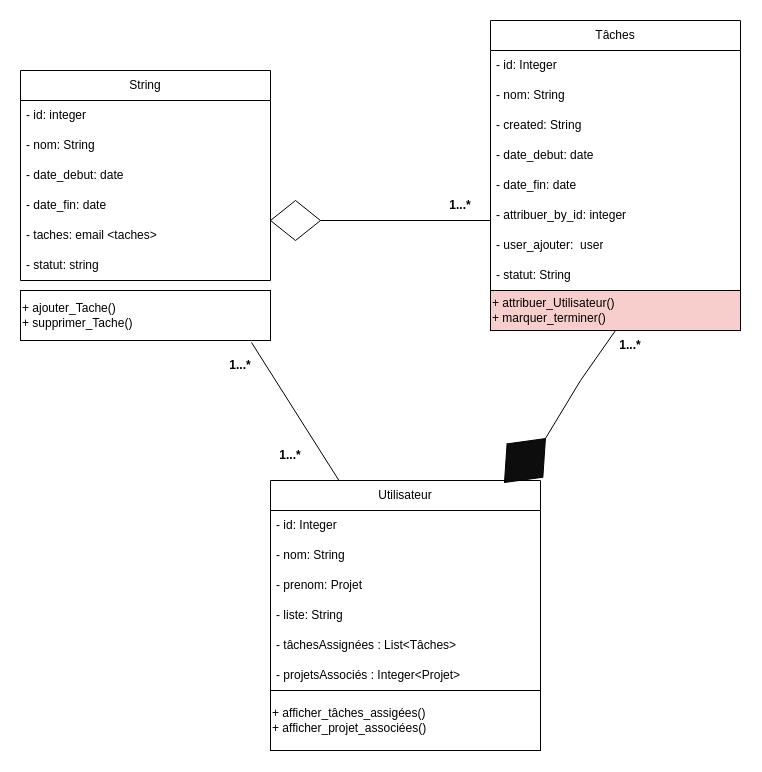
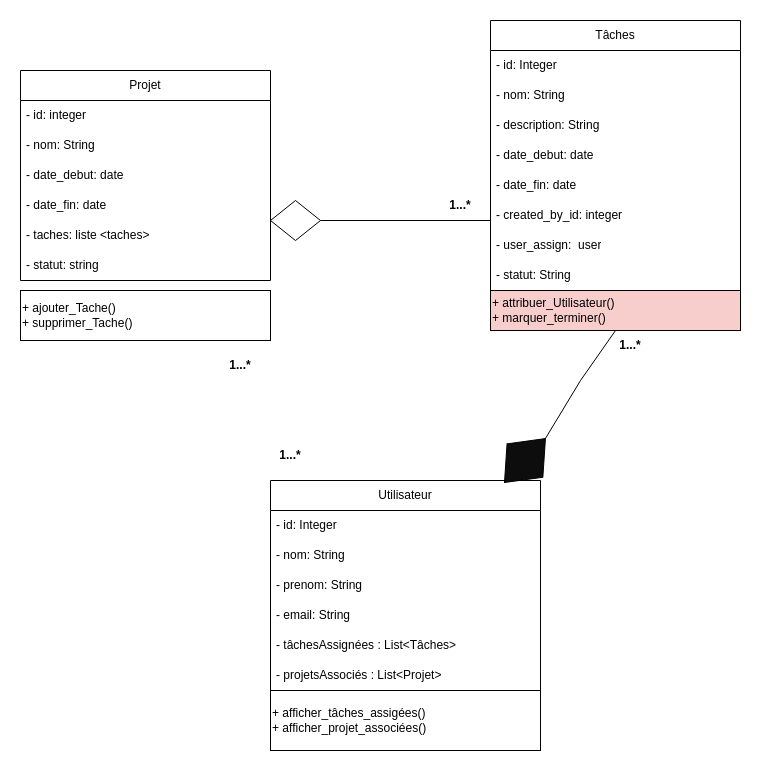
  <mxCell id="0" />
  <mxCell id="1" parent="0" />
- <mxCell id="2" value="String" style="swimlane;fontStyle=0;childLayout=stackLayout;horizontal=1;startSize=30;horizontalStack=0;resizeParent=1;resizeParentMax=0;resizeLast=0;collapsible=1;marginBottom=0;whiteSpace=wrap;html=1;" vertex="1" parent="1"><mxGeometry x="20" y="70" width="250" height="210" as="geometry" /></mxCell>
+ <mxCell id="2" value="Projet" style="swimlane;fontStyle=0;childLayout=stackLayout;horizontal=1;startSize=30;horizontalStack=0;resizeParent=1;resizeParentMax=0;resizeLast=0;collapsible=1;marginBottom=0;whiteSpace=wrap;html=1;" vertex="1" parent="1"><mxGeometry x="20" y="70" width="250" height="210" as="geometry" /></mxCell>
  <mxCell id="3" value="- id: integer" style="text;strokeColor=none;fillColor=none;align=left;verticalAlign=middle;spacingLeft=4;spacingRight=4;overflow=hidden;points=[[0,0.5],[1,0.5]];portConstraint=eastwest;rotatable=0;whiteSpace=wrap;html=1;" vertex="1" parent="2"><mxGeometry y="30" width="250" height="30" as="geometry" /></mxCell>
  <mxCell id="4" value="- nom: String" style="text;strokeColor=none;fillColor=none;align=left;verticalAlign=middle;spacingLeft=4;spacingRight=4;overflow=hidden;points=[[0,0.5],[1,0.5]];portConstraint=eastwest;rotatable=0;whiteSpace=wrap;html=1;" vertex="1" parent="2"><mxGeometry y="60" width="250" height="30" as="geometry" /></mxCell>
  <mxCell id="5" value="- date_debut: date" style="text;strokeColor=none;fillColor=none;align=left;verticalAlign=middle;spacingLeft=4;spacingRight=4;overflow=hidden;points=[[0,0.5],[1,0.5]];portConstraint=eastwest;rotatable=0;whiteSpace=wrap;html=1;" vertex="1" parent="2"><mxGeometry y="90" width="250" height="30" as="geometry" /></mxCell>
  <mxCell id="6" value="- date_fin: date" style="text;strokeColor=none;fillColor=none;align=left;verticalAlign=middle;spacingLeft=4;spacingRight=4;overflow=hidden;points=[[0,0.5],[1,0.5]];portConstraint=eastwest;rotatable=0;whiteSpace=wrap;html=1;" vertex="1" parent="2"><mxGeometry y="120" width="250" height="30" as="geometry" /></mxCell>
- <mxCell id="7" value="- taches: email &amp;lt;taches&amp;gt;" style="text;strokeColor=none;fillColor=none;align=left;verticalAlign=middle;spacingLeft=4;spacingRight=4;overflow=hidden;points=[[0,0.5],[1,0.5]];portConstraint=eastwest;rotatable=0;whiteSpace=wrap;html=1;" vertex="1" parent="2"><mxGeometry y="150" width="250" height="30" as="geometry" /></mxCell>
+ <mxCell id="7" value="- taches: liste &amp;lt;taches&amp;gt;" style="text;strokeColor=none;fillColor=none;align=left;verticalAlign=middle;spacingLeft=4;spacingRight=4;overflow=hidden;points=[[0,0.5],[1,0.5]];portConstraint=eastwest;rotatable=0;whiteSpace=wrap;html=1;" vertex="1" parent="2"><mxGeometry y="150" width="250" height="30" as="geometry" /></mxCell>
  <mxCell id="8" value="- statut: string" style="text;strokeColor=none;fillColor=none;align=left;verticalAlign=middle;spacingLeft=4;spacingRight=4;overflow=hidden;points=[[0,0.5],[1,0.5]];portConstraint=eastwest;rotatable=0;whiteSpace=wrap;html=1;" vertex="1" parent="2"><mxGeometry y="180" width="250" height="30" as="geometry" /></mxCell>
  <mxCell id="9" value="+ ajouter_Tache()&lt;br&gt;+ supprimer_Tache()" style="rounded=0;whiteSpace=wrap;html=1;align=left;" vertex="1" parent="1"><mxGeometry x="20" y="290" width="250" height="50" as="geometry" /></mxCell>
  <mxCell id="10" value="Tâches" style="swimlane;fontStyle=0;childLayout=stackLayout;horizontal=1;startSize=30;horizontalStack=0;resizeParent=1;resizeParentMax=0;resizeLast=0;collapsible=1;marginBottom=0;whiteSpace=wrap;html=1;align=center;" vertex="1" parent="1"><mxGeometry x="490" y="20" width="250" height="310" as="geometry" /></mxCell>
  <mxCell id="11" value="- id: Integer" style="text;strokeColor=none;fillColor=none;align=left;verticalAlign=middle;spacingLeft=4;spacingRight=4;overflow=hidden;points=[[0,0.5],[1,0.5]];portConstraint=eastwest;rotatable=0;whiteSpace=wrap;html=1;" vertex="1" parent="10"><mxGeometry y="30" width="250" height="30" as="geometry" /></mxCell>
  <mxCell id="12" value="- nom: String" style="text;strokeColor=none;fillColor=none;align=left;verticalAlign=middle;spacingLeft=4;spacingRight=4;overflow=hidden;points=[[0,0.5],[1,0.5]];portConstraint=eastwest;rotatable=0;whiteSpace=wrap;html=1;" vertex="1" parent="10"><mxGeometry y="60" width="250" height="30" as="geometry" /></mxCell>
- <mxCell id="13" value="- created: String" style="text;strokeColor=none;fillColor=none;align=left;verticalAlign=middle;spacingLeft=4;spacingRight=4;overflow=hidden;points=[[0,0.5],[1,0.5]];portConstraint=eastwest;rotatable=0;whiteSpace=wrap;html=1;" vertex="1" parent="10"><mxGeometry y="90" width="250" height="30" as="geometry" /></mxCell>
+ <mxCell id="13" value="- description: String" style="text;strokeColor=none;fillColor=none;align=left;verticalAlign=middle;spacingLeft=4;spacingRight=4;overflow=hidden;points=[[0,0.5],[1,0.5]];portConstraint=eastwest;rotatable=0;whiteSpace=wrap;html=1;" vertex="1" parent="10"><mxGeometry y="90" width="250" height="30" as="geometry" /></mxCell>
  <mxCell id="14" value="- date_debut: date" style="text;strokeColor=none;fillColor=none;align=left;verticalAlign=middle;spacingLeft=4;spacingRight=4;overflow=hidden;points=[[0,0.5],[1,0.5]];portConstraint=eastwest;rotatable=0;whiteSpace=wrap;html=1;" vertex="1" parent="10"><mxGeometry y="120" width="250" height="30" as="geometry" /></mxCell>
  <mxCell id="15" value="- date_fin: date" style="text;strokeColor=none;fillColor=none;align=left;verticalAlign=middle;spacingLeft=4;spacingRight=4;overflow=hidden;points=[[0,0.5],[1,0.5]];portConstraint=eastwest;rotatable=0;whiteSpace=wrap;html=1;" vertex="1" parent="10"><mxGeometry y="150" width="250" height="30" as="geometry" /></mxCell>
- <mxCell id="16" value="- attribuer_by_id: integer" style="text;strokeColor=none;fillColor=none;align=left;verticalAlign=middle;spacingLeft=4;spacingRight=4;overflow=hidden;points=[[0,0.5],[1,0.5]];portConstraint=eastwest;rotatable=0;whiteSpace=wrap;html=1;" vertex="1" parent="10"><mxGeometry y="180" width="250" height="30" as="geometry" /></mxCell>
- <mxCell id="17" value="- user_ajouter:&amp;nbsp; user" style="text;strokeColor=none;fillColor=none;align=left;verticalAlign=middle;spacingLeft=4;spacingRight=4;overflow=hidden;points=[[0,0.5],[1,0.5]];portConstraint=eastwest;rotatable=0;whiteSpace=wrap;html=1;" vertex="1" parent="10"><mxGeometry y="210" width="250" height="30" as="geometry" /></mxCell>
+ <mxCell id="16" value="- created_by_id: integer" style="text;strokeColor=none;fillColor=none;align=left;verticalAlign=middle;spacingLeft=4;spacingRight=4;overflow=hidden;points=[[0,0.5],[1,0.5]];portConstraint=eastwest;rotatable=0;whiteSpace=wrap;html=1;" vertex="1" parent="10"><mxGeometry y="180" width="250" height="30" as="geometry" /></mxCell>
+ <mxCell id="17" value="- user_assign:&amp;nbsp; user" style="text;strokeColor=none;fillColor=none;align=left;verticalAlign=middle;spacingLeft=4;spacingRight=4;overflow=hidden;points=[[0,0.5],[1,0.5]];portConstraint=eastwest;rotatable=0;whiteSpace=wrap;html=1;" vertex="1" parent="10"><mxGeometry y="210" width="250" height="30" as="geometry" /></mxCell>
  <mxCell id="18" value="- statut: String" style="text;strokeColor=none;fillColor=none;align=left;verticalAlign=middle;spacingLeft=4;spacingRight=4;overflow=hidden;points=[[0,0.5],[1,0.5]];portConstraint=eastwest;rotatable=0;whiteSpace=wrap;html=1;" vertex="1" parent="10"><mxGeometry y="240" width="250" height="30" as="geometry" /></mxCell>
  <mxCell id="19" value="+ attribuer_Utilisateur()&lt;br&gt;+ marquer_terminer()" style="rounded=0;whiteSpace=wrap;html=1;align=left;fillColor=#f8cecc;" vertex="1" parent="10"><mxGeometry y="270" width="250" height="40" as="geometry" /></mxCell>
  <mxCell id="20" value="Utilisateur" style="swimlane;fontStyle=0;childLayout=stackLayout;horizontal=1;startSize=30;horizontalStack=0;resizeParent=1;resizeParentMax=0;resizeLast=0;collapsible=1;marginBottom=0;whiteSpace=wrap;html=1;" vertex="1" parent="1"><mxGeometry x="270" y="480" width="270" height="210" as="geometry" /></mxCell>
  <mxCell id="21" value="- id: Integer" style="text;strokeColor=none;fillColor=none;align=left;verticalAlign=middle;spacingLeft=4;spacingRight=4;overflow=hidden;points=[[0,0.5],[1,0.5]];portConstraint=eastwest;rotatable=0;whiteSpace=wrap;html=1;" vertex="1" parent="20"><mxGeometry y="30" width="270" height="30" as="geometry" /></mxCell>
  <mxCell id="22" value="- nom: String" style="text;strokeColor=none;fillColor=none;align=left;verticalAlign=middle;spacingLeft=4;spacingRight=4;overflow=hidden;points=[[0,0.5],[1,0.5]];portConstraint=eastwest;rotatable=0;whiteSpace=wrap;html=1;" vertex="1" parent="20"><mxGeometry y="60" width="270" height="30" as="geometry" /></mxCell>
- <mxCell id="23" value="- prenom: Projet" style="text;strokeColor=none;fillColor=none;align=left;verticalAlign=middle;spacingLeft=4;spacingRight=4;overflow=hidden;points=[[0,0.5],[1,0.5]];portConstraint=eastwest;rotatable=0;whiteSpace=wrap;html=1;" vertex="1" parent="20"><mxGeometry y="90" width="270" height="30" as="geometry" /></mxCell>
- <mxCell id="24" value="- liste: String" style="text;strokeColor=none;fillColor=none;align=left;verticalAlign=middle;spacingLeft=4;spacingRight=4;overflow=hidden;points=[[0,0.5],[1,0.5]];portConstraint=eastwest;rotatable=0;whiteSpace=wrap;html=1;" vertex="1" parent="20"><mxGeometry y="120" width="270" height="30" as="geometry" /></mxCell>
+ <mxCell id="23" value="- prenom: String" style="text;strokeColor=none;fillColor=none;align=left;verticalAlign=middle;spacingLeft=4;spacingRight=4;overflow=hidden;points=[[0,0.5],[1,0.5]];portConstraint=eastwest;rotatable=0;whiteSpace=wrap;html=1;" vertex="1" parent="20"><mxGeometry y="90" width="270" height="30" as="geometry" /></mxCell>
+ <mxCell id="24" value="- email: String" style="text;strokeColor=none;fillColor=none;align=left;verticalAlign=middle;spacingLeft=4;spacingRight=4;overflow=hidden;points=[[0,0.5],[1,0.5]];portConstraint=eastwest;rotatable=0;whiteSpace=wrap;html=1;" vertex="1" parent="20"><mxGeometry y="120" width="270" height="30" as="geometry" /></mxCell>
  <mxCell id="25" value="- tâchesAssignées : List&amp;lt;Tâches&amp;gt;  " style="text;strokeColor=none;fillColor=none;align=left;verticalAlign=middle;spacingLeft=4;spacingRight=4;overflow=hidden;points=[[0,0.5],[1,0.5]];portConstraint=eastwest;rotatable=0;whiteSpace=wrap;html=1;" vertex="1" parent="20"><mxGeometry y="150" width="270" height="30" as="geometry" /></mxCell>
- <mxCell id="26" value="- projetsAssociés : Integer&amp;lt;Projet&amp;gt;" style="text;strokeColor=none;fillColor=none;align=left;verticalAlign=middle;spacingLeft=4;spacingRight=4;overflow=hidden;points=[[0,0.5],[1,0.5]];portConstraint=eastwest;rotatable=0;whiteSpace=wrap;html=1;" vertex="1" parent="20"><mxGeometry y="180" width="270" height="30" as="geometry" /></mxCell>
+ <mxCell id="26" value="- projetsAssociés : List&amp;lt;Projet&amp;gt;" style="text;strokeColor=none;fillColor=none;align=left;verticalAlign=middle;spacingLeft=4;spacingRight=4;overflow=hidden;points=[[0,0.5],[1,0.5]];portConstraint=eastwest;rotatable=0;whiteSpace=wrap;html=1;" vertex="1" parent="20"><mxGeometry y="180" width="270" height="30" as="geometry" /></mxCell>
  <mxCell id="27" value="+ afficher_tâches_assigées()&lt;br&gt;+ afficher_projet_associées()" style="rounded=0;whiteSpace=wrap;html=1;align=left;" vertex="1" parent="1"><mxGeometry x="270" y="690" width="270" height="60" as="geometry" /></mxCell>
  <mxCell id="28" value="" style="endArrow=none;html=1;rounded=0;entryX=0.5;entryY=1;entryDx=0;entryDy=0;exitX=0;exitY=0.5;exitDx=0;exitDy=0;" edge="1" parent="1" source="34" target="10"><mxGeometry width="50" height="50" relative="1" as="geometry"><mxPoint x="490" y="470" as="sourcePoint" /><mxPoint x="570" y="380" as="targetPoint" /><Array as="points"><mxPoint x="580" y="380" /></Array></mxGeometry></mxCell>
- <mxCell id="29" value="" style="endArrow=none;html=1;rounded=0;entryX=0.924;entryY=1.04;entryDx=0;entryDy=0;entryPerimeter=0;" edge="1" parent="1" source="20" target="9"><mxGeometry width="50" height="50" relative="1" as="geometry"><mxPoint x="300" y="470" as="sourcePoint" /><mxPoint x="250" y="340" as="targetPoint" /></mxGeometry></mxCell>
  <mxCell id="30" value="" style="endArrow=none;html=1;rounded=0;" edge="1" parent="1" source="32"><mxGeometry width="50" height="50" relative="1" as="geometry"><mxPoint x="270" y="220" as="sourcePoint" /><mxPoint x="490" y="220" as="targetPoint" /></mxGeometry></mxCell>
  <mxCell id="31" value="" style="endArrow=none;html=1;rounded=0;" edge="1" parent="1" target="32"><mxGeometry width="50" height="50" relative="1" as="geometry"><mxPoint x="270" y="220" as="sourcePoint" /><mxPoint x="490" y="220" as="targetPoint" /></mxGeometry></mxCell>
  <mxCell id="32" value="" style="rhombus;whiteSpace=wrap;html=1;fontColor=#0F0F0F;labelBackgroundColor=#050505;labelBorderColor=none;" vertex="1" parent="1"><mxGeometry x="270" y="200" width="50" height="40" as="geometry" /></mxCell>
  <mxCell id="33" value="" style="endArrow=none;html=1;rounded=0;entryX=1;entryY=0.5;entryDx=0;entryDy=0;" edge="1" parent="1" source="20" target="34"><mxGeometry width="50" height="50" relative="1" as="geometry"><mxPoint x="491" y="480" as="sourcePoint" /><mxPoint x="615" y="330" as="targetPoint" /></mxGeometry></mxCell>
  <mxCell id="34" value="" style="rhombus;direction=south;rotation=43;labelBackgroundColor=#000000;labelBorderColor=default;html=1;whiteSpace=wrap;fontColor=default;fillColor=#0D0D0D;" vertex="1" parent="1"><mxGeometry x="500" y="430" width="48.93" height="60" as="geometry" /></mxCell>
  <mxCell id="35" value="&lt;b&gt;1...*&lt;/b&gt;" style="text;html=1;strokeColor=none;fillColor=none;align=center;verticalAlign=middle;whiteSpace=wrap;rounded=0;" vertex="1" parent="1"><mxGeometry x="430" y="190" width="60" height="30" as="geometry" /></mxCell>
  <mxCell id="36" value="&lt;b&gt;1...*&lt;/b&gt;" style="text;html=1;strokeColor=none;fillColor=none;align=center;verticalAlign=middle;whiteSpace=wrap;rounded=0;" vertex="1" parent="1"><mxGeometry x="600" y="330" width="60" height="30" as="geometry" /></mxCell>
  <mxCell id="37" value="&lt;b&gt;1...*&lt;/b&gt;" style="text;html=1;strokeColor=none;fillColor=none;align=center;verticalAlign=middle;whiteSpace=wrap;rounded=0;" vertex="1" parent="1"><mxGeometry x="210" y="350" width="60" height="30" as="geometry" /></mxCell>
  <mxCell id="38" value="&lt;b&gt;1...*&lt;/b&gt;" style="text;html=1;strokeColor=none;fillColor=none;align=center;verticalAlign=middle;whiteSpace=wrap;rounded=0;" vertex="1" parent="1"><mxGeometry x="260" y="440" width="60" height="30" as="geometry" /></mxCell>
